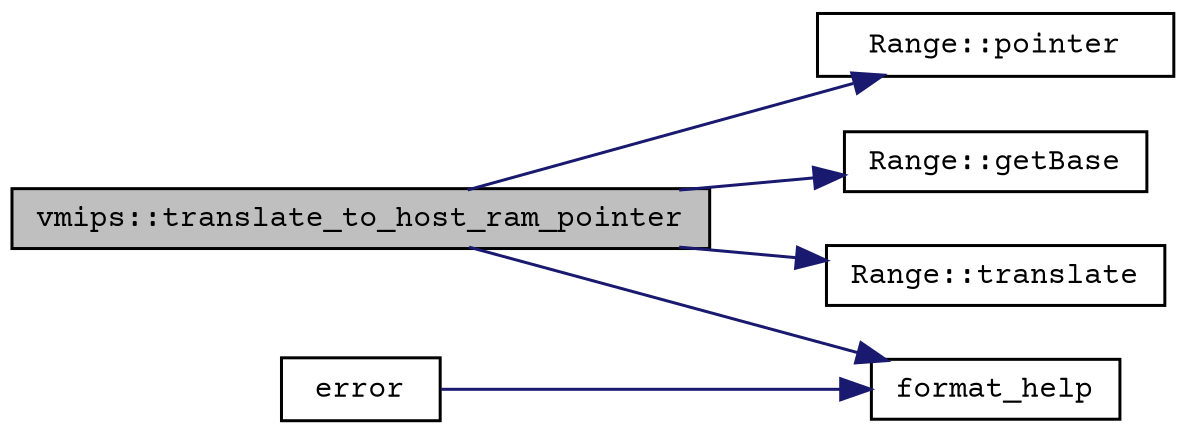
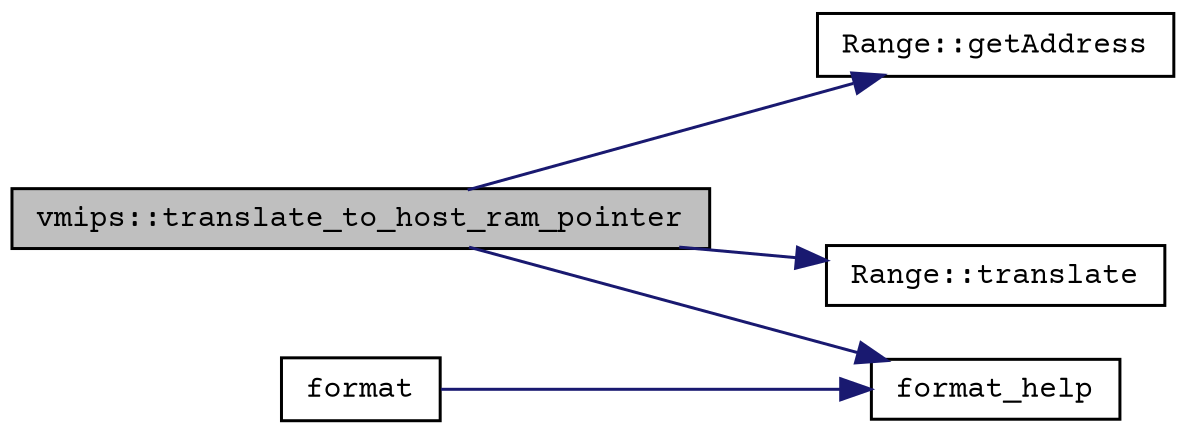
  digraph {
    fontname="Courier Prime"
    rankdir=LR
    node [color=black fillcolor=white fontname="Courier Prime" fontsize=10 shape=record style=filled]
    edge [color=midnightblue fontname="Courier Prime" fontsize=10 labelfontname=FreeSans labelfontsize=10 style=solid]
    n1 [fillcolor=grey75 fontcolor=black height=0.2 label="vmips::translate_to_host_ram_pointer" width=0.4]
-   n2 [height=0.2 label="Range::pointer" width=0.4]
-   n3 [height=0.2 label="Range::getBase" width=0.4]
+   n2 [height=0.2 label="Range::getAddress" width=0.4]
    n4 [height=0.2 label="Range::translate" width=0.4]
    n5 [height=0.2 label=format_help width=0.4]
-   n6 [height=0.2 label=error width=0.4]
+   n6 [height=0.2 label=format width=0.4]
    n1 -> n2
-   n1 -> n3
    n1 -> n4
    n1 -> n5
    n6 -> n5
  }
